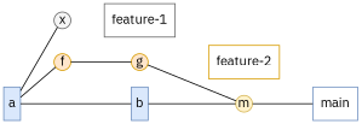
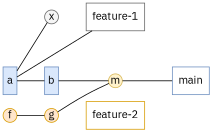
  digraph {
    bgcolor=white
    fontname="IBM Plex Sans"
    rankdir=LR
    node [color="#d79b00" fillcolor="#ffe6cc" fixedsize=true fontcolor=black fontname="IBM Plex Sans" group=gbox3 shape=box style=filled]
    edge [arrowhead=none color=black fontname="IBM Plex Sans" weight=2]
    n1 [color="#666666" fillcolor="#f5f5f5" group=gbox1 label=x shape=circle width=0.25]
    n2 [color="#666666" fillcolor="#f5f5f5" fixedsize=false group=gbox1 label="feature-1" width=0.25 style=""]
    n3 [group=gbox2 label=f shape=circle width=0.25]
    n4 [group=gbox2 label=g shape=circle width=0.25]
    n5 [fixedsize=false group=gbox2 label="feature-2" width=0.25 style=""]
    n6 [color="#d6b656" fillcolor="#fff2cc" label=m shape=circle width=0.25]
    n7 [color="#6c8ebf" fillcolor="#dae8fc" fixedsize=false label=main width=0.25 style=""]
    n8 [color="#6c8ebf" fillcolor="#dae8fc" label=a width=0.25]
    n9 [color="#6c8ebf" fillcolor="#dae8fc" label=b width=0.25]
    n1 -> n2 [style=invis]
    n3 -> n4
    n4 -> n5 [style=invis]
    n4 -> n6
    n6 -> n7
    n8 -> n1
-   n8 -> n3
+   n8 -> n2
    n8 -> n9
    n9 -> n6
  }
